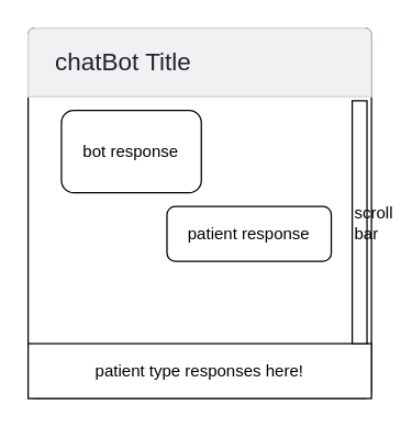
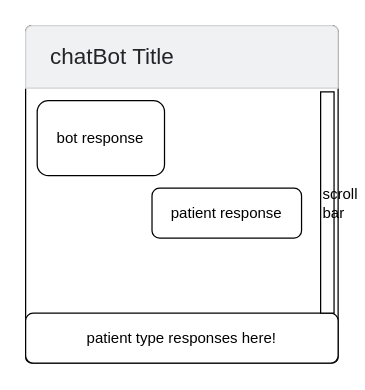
  <mxCell id="0" style=";html=1;" />
  <mxCell id="1" style=";html=1;" parent="0" />
  <mxCell id="2" value="" style="html=1;shadow=0;dashed=0;shape=mxgraph.bootstrap.rrect;rSize=5;html=1;whiteSpace=wrap;verticalAlign=bottom;align=left;spacing=20;spacingBottom=0;fontSize=14;" vertex="1" parent="1"><mxGeometry x="20" y="20" width="250" height="270" as="geometry" /></mxCell>
  <mxCell id="3" value="chatBot Title" style="html=1;shadow=0;dashed=0;shape=mxgraph.bootstrap.topButton;rSize=5;perimeter=none;whiteSpace=wrap;fillColor=#F0F1F2;strokeColor=#D2D3D4;fontColor=#212529;resizeWidth=1;fontSize=18;align=left;spacing=20;" vertex="1" parent="2"><mxGeometry width="250" height="50" relative="1" as="geometry" /></mxCell>
- <mxCell id="4" value="bot response" style="rounded=1;whiteSpace=wrap;html=1;" vertex="1" parent="2"><mxGeometry x="24.259" y="60" width="101.852" height="60" as="geometry" /></mxCell>
+ <mxCell id="4" value="bot response" style="rounded=1;whiteSpace=wrap;html=1;" vertex="1" parent="2"><mxGeometry x="9.259" y="60" width="101.852" height="60" as="geometry" /></mxCell>
  <mxCell id="5" value="patient response" style="rounded=1;whiteSpace=wrap;html=1;" vertex="1" parent="2"><mxGeometry x="101.11" y="130" width="119.63" height="40" as="geometry" /></mxCell>
- <mxCell id="6" value="patient type responses here!" style="whiteSpace=wrap;html=1;rounded=0;" vertex="1" parent="2"><mxGeometry y="230" width="250" height="40" as="geometry" /></mxCell>
+ <mxCell id="6" value="patient type responses here!" style="rounded=1;whiteSpace=wrap;html=1;" vertex="1" parent="2"><mxGeometry y="230" width="250" height="40" as="geometry" /></mxCell>
  <mxCell id="7" value="scroll bar" style="rounded=1;whiteSpace=wrap;html=1;arcSize=0;align=left;" vertex="1" parent="1"><mxGeometry x="256" y="73" width="10.74" height="177" as="geometry" /></mxCell>
